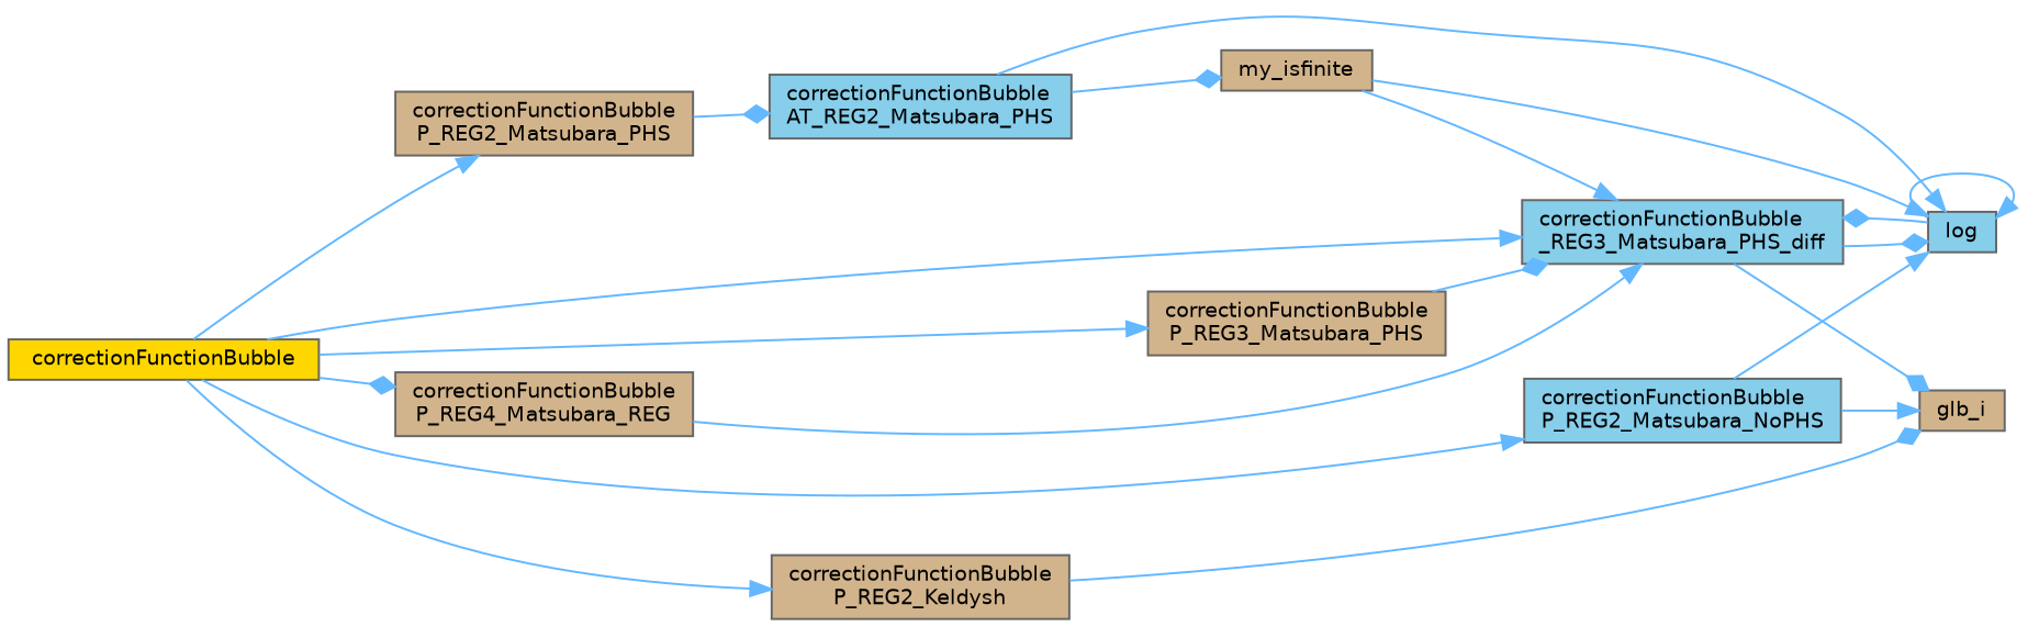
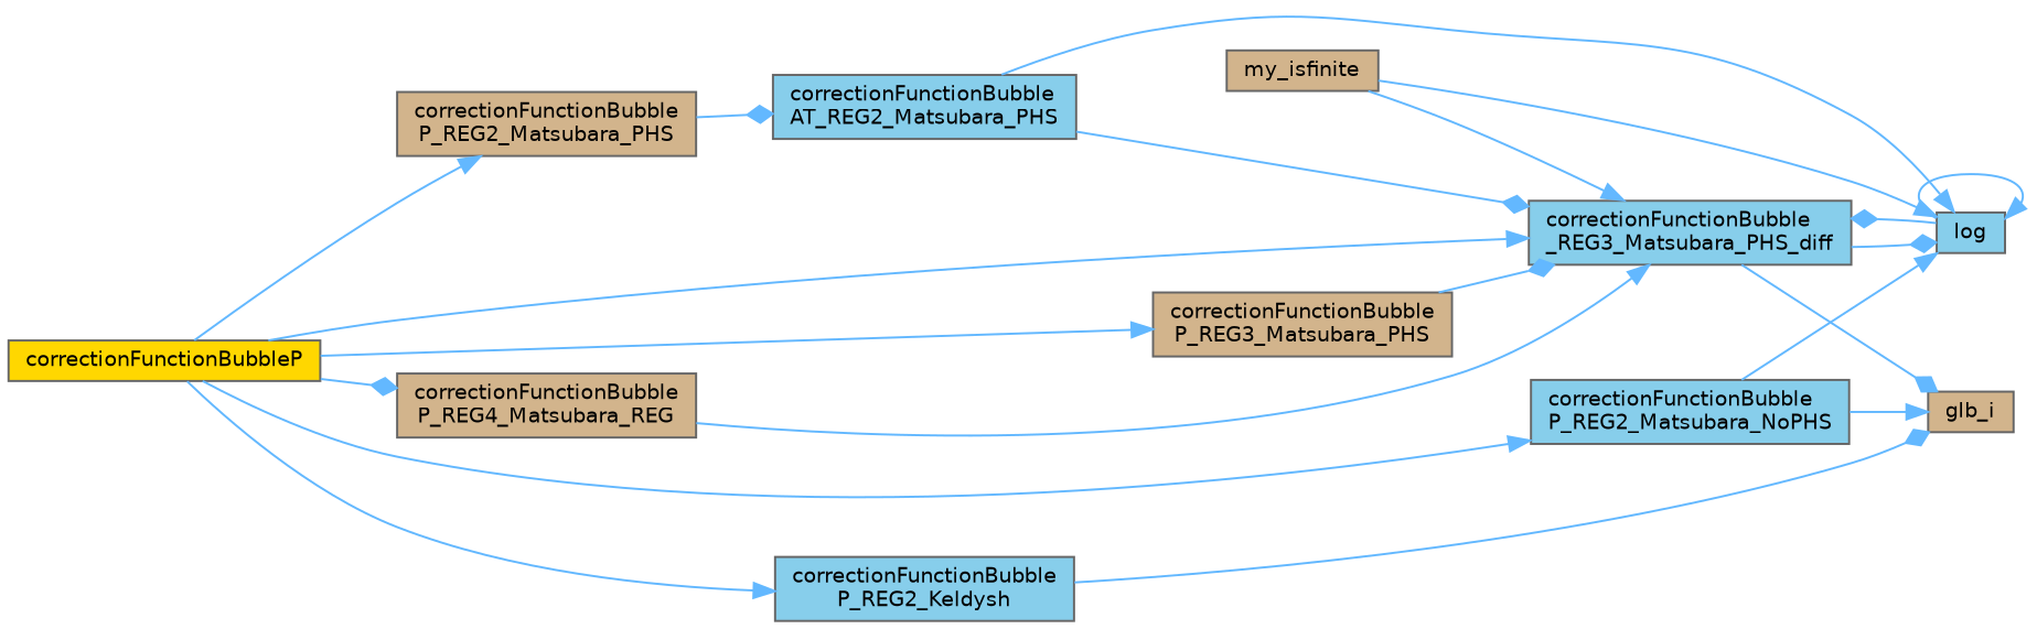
  digraph {
    rankdir=LR
    node [color=grey40 fillcolor=tan fontname=Helvetica fontsize=10 shape=box style=filled]
    edge [arrowhead=normal color=steelblue1 fontname=Helvetica fontsize=10 labelfontname=Helvetica labelfontsize=10 style=solid]
-   n1 [color=gray40 fillcolor=gold fontcolor=black height=0.2 label=correctionFunctionBubble width=0.4]
+   n1 [color=gray40 fillcolor=gold fontcolor=black height=0.2 label=correctionFunctionBubbleP width=0.4]
    n2 [fillcolor=skyblue height=0.2 label="correctionFunctionBubble\l_REG3_Matsubara_PHS_diff" width=0.4]
-   n3 [height=0.2 label="correctionFunctionBubble\lP_REG2_Keldysh" width=0.4]
+   n3 [fillcolor=skyblue height=0.2 label="correctionFunctionBubble\lP_REG2_Keldysh" width=0.4]
    n4 [fillcolor=skyblue height=0.2 label="correctionFunctionBubble\lP_REG2_Matsubara_NoPHS" width=0.4]
    n5 [height=0.2 label="correctionFunctionBubble\lP_REG2_Matsubara_PHS" width=0.4]
    n6 [height=0.2 label="correctionFunctionBubble\lP_REG3_Matsubara_PHS" width=0.4]
    n7 [height=0.2 label="correctionFunctionBubble\lP_REG4_Matsubara_REG" width=0.4]
    n8 [height=0.2 label=glb_i width=0.4]
    n9 [fillcolor=skyblue height=0.2 label=log width=0.4]
    n10 [fillcolor=skyblue height=0.2 label="correctionFunctionBubble\lAT_REG2_Matsubara_PHS" width=0.4]
    n11 [height=0.2 label=my_isfinite width=0.4]
    n1 -> n2
    n1 -> n3
    n1 -> n4
    n1 -> n5
    n1 -> n6
    n1 -> n7 [arrowhead=diamond]
    n2 -> n8 [arrowhead=diamond]
    n2 -> n9 [arrowhead=diamond]
    n3 -> n8 [arrowhead=diamond]
    n4 -> n8
    n4 -> n9
    n5 -> n10 [arrowhead=diamond]
    n6 -> n2 [arrowhead=diamond]
    n7 -> n2
    n9 -> n2 [arrowhead=diamond]
    n9 -> n9
    n10 -> n9
-   n10 -> n11 [arrowhead=diamond]
+   n10 -> n2 [arrowhead=diamond]
    n11 -> n2
    n11 -> n9
  }
